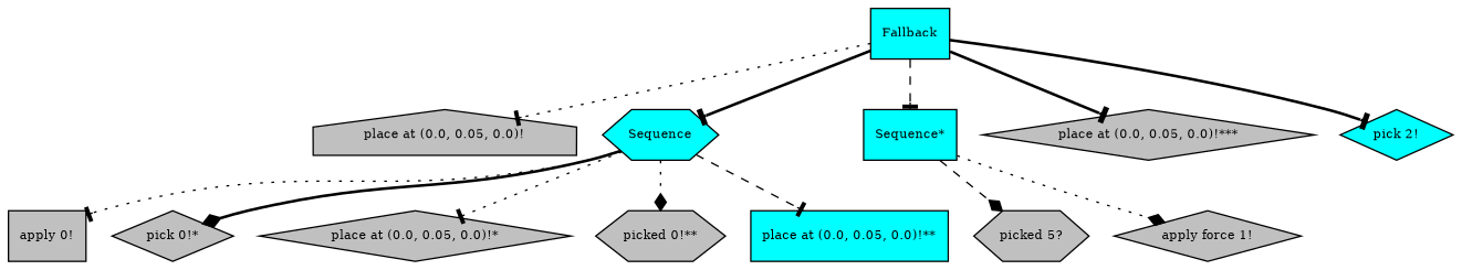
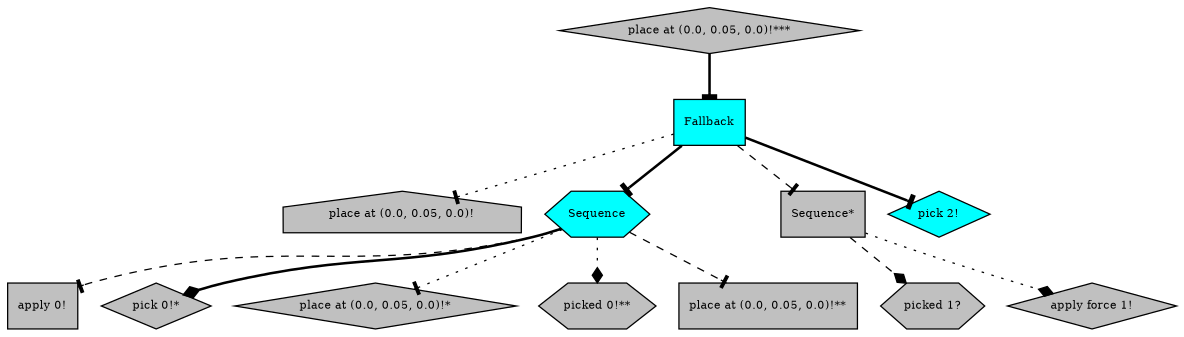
  digraph {
    fontname="times-roman"
    ordering=out
    node [fillcolor=gray fontcolor=black fontname="times-roman" fontsize=9 shape=diamond style=filled]
    edge [arrowhead=tee fontname="times-roman" style=dotted]
    n1 [fillcolor=cyan label=Fallback shape=box]
    n2 [label="place at (0.0, 0.05, 0.0)!" shape=house]
    n3 [fillcolor=cyan label=Sequence shape=hexagon]
-   n4 [fillcolor=cyan label="Sequence*" shape=box]
+   n4 [label="Sequence*" shape=box]
    n5 [label="place at (0.0, 0.05, 0.0)!***"]
    n6 [fillcolor=cyan label="pick 2!"]
    n7 [label="apply 0!" shape=box]
    n8 [label="pick 0!*"]
    n9 [label="place at (0.0, 0.05, 0.0)!*"]
    n10 [label="picked 0!**" shape=hexagon]
-   n11 [fillcolor=cyan label="place at (0.0, 0.05, 0.0)!**" shape=box]
-   n12 [label="picked 5?" shape=hexagon]
+   n11 [label="place at (0.0, 0.05, 0.0)!**" shape=box]
+   n12 [label="picked 1?" shape=hexagon]
    n13 [label="apply force 1!"]
    n1 -> n2
    n1 -> n3 [style=bold]
    n1 -> n4 [style=dashed]
-   n1 -> n5 [style=bold]
+   n5 -> n1 [style=bold]
    n1 -> n6 [style=bold]
-   n3 -> n7
+   n3 -> n7 [style=dashed]
    n3 -> n8 [arrowhead=diamond style=bold]
    n3 -> n9
    n3 -> n10 [arrowhead=diamond]
    n3 -> n11 [style=dashed]
    n4 -> n12 [arrowhead=diamond style=dashed]
    n4 -> n13 [arrowhead=diamond]
  }
